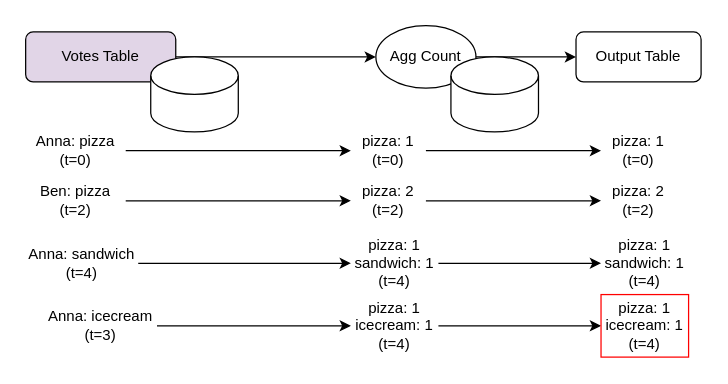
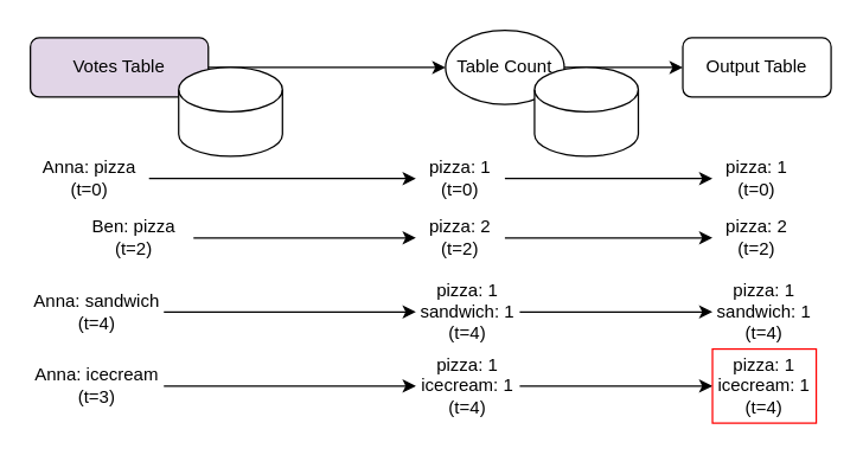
  <mxCell id="0" />
  <mxCell id="1" parent="0" />
  <mxCell id="2" style="edgeStyle=orthogonalEdgeStyle;rounded=0;orthogonalLoop=1;jettySize=auto;html=1;entryX=0;entryY=0.5;entryDx=0;entryDy=0;strokeColor=#000000;fontColor=#000000;" parent="1" source="3" target="5" edge="1"><mxGeometry relative="1" as="geometry" /></mxCell>
  <mxCell id="3" value="&lt;div&gt;&lt;font&gt;Votes Table&lt;/font&gt;&lt;/div&gt;" style="rounded=1;whiteSpace=wrap;html=1;strokeColor=#000000;fontColor=#000000;fillColor=#e1d5e7;" parent="1" vertex="1"><mxGeometry x="20" y="25" width="120" height="40" as="geometry" /></mxCell>
  <mxCell id="4" style="edgeStyle=orthogonalEdgeStyle;rounded=0;orthogonalLoop=1;jettySize=auto;html=1;entryX=0;entryY=0.5;entryDx=0;entryDy=0;strokeColor=#000000;fontColor=#000000;" parent="1" source="5" target="6" edge="1"><mxGeometry relative="1" as="geometry" /></mxCell>
- <mxCell id="5" value="&lt;font&gt;Agg Count&lt;/font&gt;" style="ellipse;whiteSpace=wrap;html=1;strokeColor=#000000;fontColor=#000000;" parent="1" vertex="1"><mxGeometry x="300" y="20" width="80" height="50" as="geometry" /></mxCell>
+ <mxCell id="5" value="&lt;font&gt;Table Count&lt;/font&gt;" style="ellipse;whiteSpace=wrap;html=1;strokeColor=#000000;fontColor=#000000;" parent="1" vertex="1"><mxGeometry x="300" y="20" width="80" height="50" as="geometry" /></mxCell>
  <mxCell id="6" value="&lt;font&gt;Output Table&lt;/font&gt;" style="rounded=1;whiteSpace=wrap;html=1;strokeColor=#000000;fontColor=#000000;" parent="1" vertex="1"><mxGeometry x="460" y="25" width="100" height="40" as="geometry" /></mxCell>
  <mxCell id="7" style="edgeStyle=orthogonalEdgeStyle;rounded=0;orthogonalLoop=1;jettySize=auto;html=1;entryX=0;entryY=0.5;entryDx=0;entryDy=0;fontColor=#4747B3;strokeColor=#000000;" parent="1" source="8" target="10" edge="1"><mxGeometry relative="1" as="geometry" /></mxCell>
  <mxCell id="8" value="Anna: pizza&lt;div&gt;(t=0)&lt;/div&gt;" style="text;html=1;align=center;verticalAlign=middle;whiteSpace=wrap;rounded=0;fontColor=#000000;" parent="1" vertex="1"><mxGeometry x="20" y="105" width="80" height="30" as="geometry" /></mxCell>
  <mxCell id="9" style="edgeStyle=orthogonalEdgeStyle;rounded=0;orthogonalLoop=1;jettySize=auto;html=1;entryX=0;entryY=0.5;entryDx=0;entryDy=0;strokeColor=#000000;" parent="1" source="10" target="12" edge="1"><mxGeometry relative="1" as="geometry" /></mxCell>
  <mxCell id="10" value="pizza: 1&lt;div&gt;(t=0)&lt;/div&gt;" style="text;html=1;align=center;verticalAlign=middle;whiteSpace=wrap;rounded=0;fontColor=#000000;" parent="1" vertex="1"><mxGeometry x="280" y="105" width="60" height="30" as="geometry" /></mxCell>
  <mxCell id="11" value="" style="shape=cylinder3;whiteSpace=wrap;html=1;boundedLbl=1;backgroundOutline=1;size=15;strokeColor=#000000;fontColor=#000000;" parent="1" vertex="1"><mxGeometry x="120" y="45" width="70" height="60" as="geometry" /></mxCell>
  <mxCell id="12" value="pizza: 1&lt;div&gt;(t=0)&lt;/div&gt;" style="text;html=1;align=center;verticalAlign=middle;whiteSpace=wrap;rounded=0;fontColor=#000000;" parent="1" vertex="1"><mxGeometry x="480" y="105" width="60" height="30" as="geometry" /></mxCell>
  <mxCell id="13" style="edgeStyle=orthogonalEdgeStyle;rounded=0;orthogonalLoop=1;jettySize=auto;html=1;entryX=0;entryY=0.5;entryDx=0;entryDy=0;fontColor=#4747B3;strokeColor=#000000;" parent="1" source="14" target="16" edge="1"><mxGeometry relative="1" as="geometry" /></mxCell>
- <mxCell id="14" value="Ben: pizza&lt;div&gt;(t=2)&lt;/div&gt;" style="text;html=1;align=center;verticalAlign=middle;whiteSpace=wrap;rounded=0;fontColor=#000000;" parent="1" vertex="1"><mxGeometry x="20" y="145" width="80" height="30" as="geometry" /></mxCell>
+ <mxCell id="14" value="Ben: pizza&lt;div&gt;(t=2)&lt;/div&gt;" style="text;html=1;align=center;verticalAlign=middle;whiteSpace=wrap;rounded=0;fontColor=#000000;" parent="1" vertex="1"><mxGeometry x="50" y="145" width="80" height="30" as="geometry" /></mxCell>
  <mxCell id="15" style="edgeStyle=orthogonalEdgeStyle;rounded=0;orthogonalLoop=1;jettySize=auto;html=1;entryX=0;entryY=0.5;entryDx=0;entryDy=0;strokeColor=#000000;" parent="1" source="16" target="17" edge="1"><mxGeometry relative="1" as="geometry" /></mxCell>
  <mxCell id="16" value="pizza: 2&lt;div&gt;(t=2)&lt;/div&gt;" style="text;html=1;align=center;verticalAlign=middle;whiteSpace=wrap;rounded=0;fontColor=#000000;" parent="1" vertex="1"><mxGeometry x="280" y="145" width="60" height="30" as="geometry" /></mxCell>
  <mxCell id="17" value="pizza: 2&lt;div&gt;(t=2)&lt;/div&gt;" style="text;html=1;align=center;verticalAlign=middle;whiteSpace=wrap;rounded=0;fontColor=#000000;" parent="1" vertex="1"><mxGeometry x="480" y="145" width="60" height="30" as="geometry" /></mxCell>
  <mxCell id="18" style="edgeStyle=orthogonalEdgeStyle;rounded=0;orthogonalLoop=1;jettySize=auto;html=1;entryX=0;entryY=0.5;entryDx=0;entryDy=0;fontColor=#4747B3;strokeColor=#000000;" parent="1" source="19" target="21" edge="1"><mxGeometry relative="1" as="geometry" /></mxCell>
  <mxCell id="19" value="Anna: sandwich&lt;div&gt;(t=4)&lt;/div&gt;" style="text;html=1;align=center;verticalAlign=middle;whiteSpace=wrap;rounded=0;fontColor=#000000;" parent="1" vertex="1"><mxGeometry x="20" y="195" width="90" height="30" as="geometry" /></mxCell>
  <mxCell id="20" style="edgeStyle=orthogonalEdgeStyle;rounded=0;orthogonalLoop=1;jettySize=auto;html=1;entryX=0;entryY=0.5;entryDx=0;entryDy=0;strokeColor=#000000;" parent="1" source="21" target="22" edge="1"><mxGeometry relative="1" as="geometry" /></mxCell>
  <mxCell id="21" value="pizza: 1&lt;div&gt;sandwich: 1&lt;br&gt;&lt;div&gt;(t=4)&lt;/div&gt;&lt;/div&gt;" style="text;html=1;align=center;verticalAlign=middle;whiteSpace=wrap;rounded=0;fontColor=#000000;" parent="1" vertex="1"><mxGeometry x="280" y="195" width="70" height="30" as="geometry" /></mxCell>
  <mxCell id="22" value="pizza: 1&lt;div&gt;sandwich: 1&lt;br&gt;&lt;div&gt;(t=4)&lt;/div&gt;&lt;/div&gt;" style="text;html=1;align=center;verticalAlign=middle;whiteSpace=wrap;rounded=0;fontColor=#000000;" parent="1" vertex="1"><mxGeometry x="480" y="195" width="70" height="30" as="geometry" /></mxCell>
  <mxCell id="23" value="" style="shape=cylinder3;whiteSpace=wrap;html=1;boundedLbl=1;backgroundOutline=1;size=15;strokeColor=#000000;fontColor=#000000;" parent="1" vertex="1"><mxGeometry x="360" y="45" width="70" height="60" as="geometry" /></mxCell>
  <mxCell id="24" style="edgeStyle=orthogonalEdgeStyle;rounded=0;orthogonalLoop=1;jettySize=auto;html=1;entryX=0;entryY=0.5;entryDx=0;entryDy=0;fontColor=#4747B3;strokeColor=#000000;" parent="1" source="25" target="27" edge="1"><mxGeometry relative="1" as="geometry" /></mxCell>
- <mxCell id="25" value="Anna: icecream&lt;div&gt;(t=3)&lt;/div&gt;" style="text;html=1;align=center;verticalAlign=middle;whiteSpace=wrap;rounded=0;fontColor=#000000;" parent="1" vertex="1"><mxGeometry x="35" y="245" width="90" height="30" as="geometry" /></mxCell>
+ <mxCell id="25" value="Anna: icecream&lt;div&gt;(t=3)&lt;/div&gt;" style="text;html=1;align=center;verticalAlign=middle;whiteSpace=wrap;rounded=0;fontColor=#000000;" parent="1" vertex="1"><mxGeometry x="20" y="245" width="90" height="30" as="geometry" /></mxCell>
  <mxCell id="26" style="edgeStyle=orthogonalEdgeStyle;rounded=0;orthogonalLoop=1;jettySize=auto;html=1;entryX=0;entryY=0.5;entryDx=0;entryDy=0;strokeColor=#000000;" parent="1" source="27" target="28" edge="1"><mxGeometry relative="1" as="geometry" /></mxCell>
  <mxCell id="27" value="pizza: 1&lt;div&gt;icecream: 1&lt;br&gt;&lt;div&gt;(t=4)&lt;/div&gt;&lt;/div&gt;" style="text;html=1;align=center;verticalAlign=middle;whiteSpace=wrap;rounded=0;fontColor=#000000;" parent="1" vertex="1"><mxGeometry x="280" y="245" width="70" height="30" as="geometry" /></mxCell>
  <mxCell id="28" value="pizza: 1&lt;div&gt;icecream: 1&lt;br&gt;&lt;div&gt;(t=4)&lt;/div&gt;&lt;/div&gt;" style="text;html=1;align=center;verticalAlign=middle;whiteSpace=wrap;rounded=0;fontColor=#000000;strokeColor=#FF0000;" parent="1" vertex="1"><mxGeometry x="480" y="235" width="70" height="50" as="geometry" /></mxCell>
